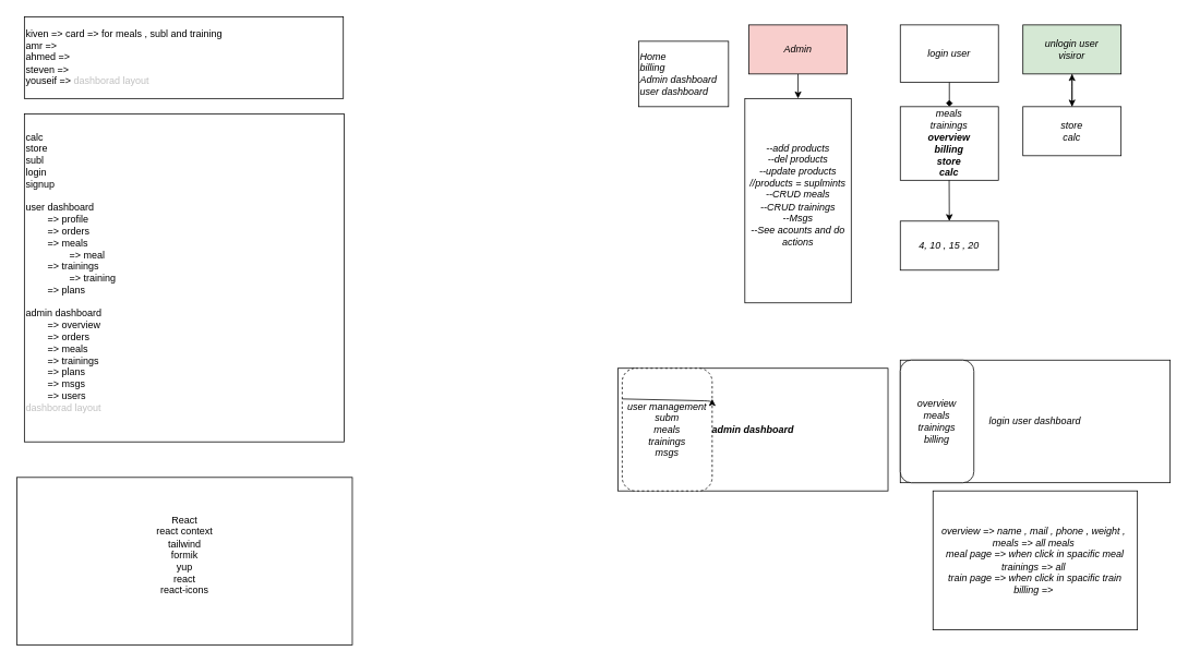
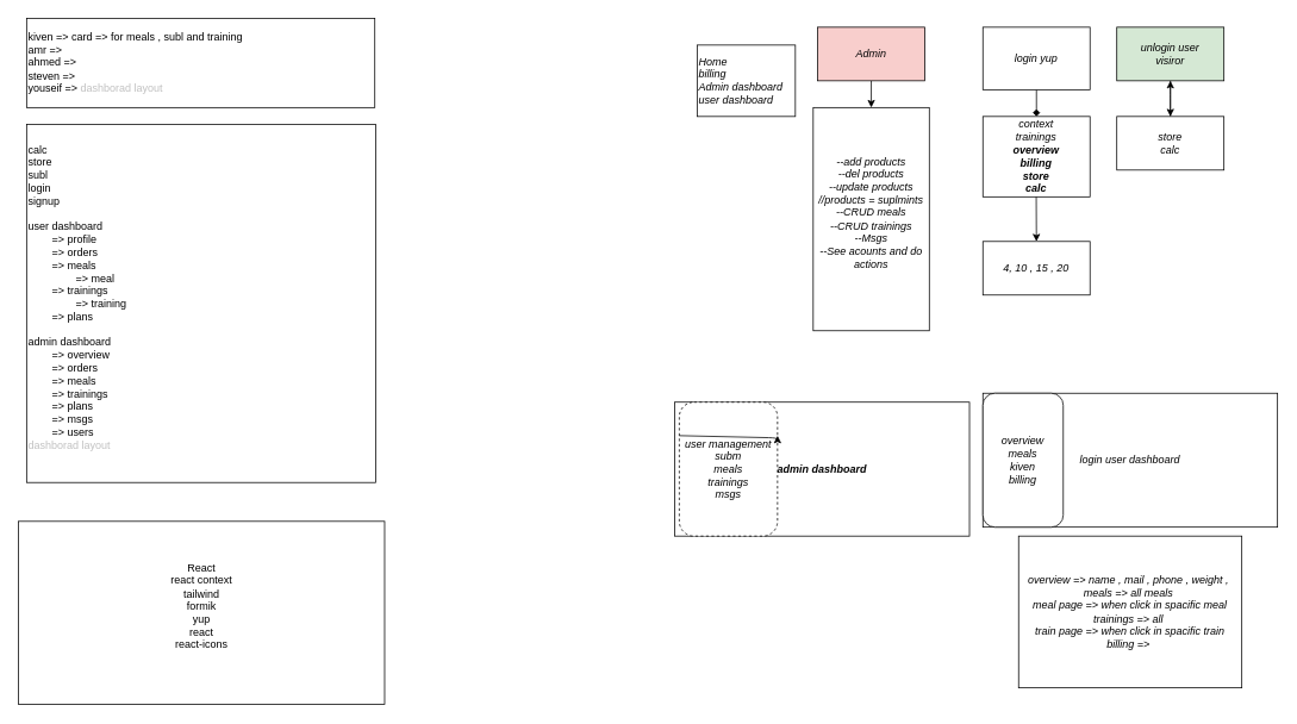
  <mxCell id="0" />
  <mxCell id="1" parent="0" />
  <mxCell id="2" value="admin dashboard" style="rounded=0;whiteSpace=wrap;html=1;fontStyle=3" parent="1" vertex="1"><mxGeometry x="755" y="450" width="330" height="150" as="geometry" /></mxCell>
  <mxCell id="3" value="Home&lt;br&gt;billing&lt;br&gt;Admin dashboard&lt;br&gt;user dashboard" style="rounded=0;whiteSpace=wrap;html=1;align=left;fontStyle=2" parent="1" vertex="1"><mxGeometry x="780" y="50" width="110" height="80" as="geometry" /></mxCell>
  <mxCell id="4" style="edgeStyle=none;html=1;exitX=0.5;exitY=1;exitDx=0;exitDy=0;entryX=0.5;entryY=0;entryDx=0;entryDy=0;" parent="1" source="5" target="8" edge="1"><mxGeometry relative="1" as="geometry" /></mxCell>
  <mxCell id="5" value="Admin" style="rounded=0;whiteSpace=wrap;html=1;fontStyle=2;fillColor=#f8cecc;" parent="1" vertex="1"><mxGeometry x="915" y="30" width="120" height="60" as="geometry" /></mxCell>
  <mxCell id="6" style="edgeStyle=none;html=1;exitX=0.5;exitY=1;exitDx=0;exitDy=0;entryX=0.5;entryY=0;entryDx=0;entryDy=0;endArrow=diamond;" parent="1" source="7" target="10" edge="1"><mxGeometry relative="1" as="geometry"><mxPoint x="1300" y="90" as="sourcePoint" /><mxPoint x="1300" y="120" as="targetPoint" /></mxGeometry></mxCell>
- <mxCell id="7" value="login user" style="rounded=0;whiteSpace=wrap;html=1;fontStyle=2" parent="1" vertex="1"><mxGeometry x="1100" y="30" width="120" height="70" as="geometry" /></mxCell>
+ <mxCell id="7" value="login yup" style="rounded=0;whiteSpace=wrap;html=1;fontStyle=2" parent="1" vertex="1"><mxGeometry x="1100" y="30" width="120" height="70" as="geometry" /></mxCell>
  <mxCell id="8" value="&lt;font style=&quot;color: light-dark(rgb(0, 0, 0), rgb(255, 255, 255));&quot;&gt;&lt;font style=&quot;&quot;&gt;--add products&lt;br&gt;&lt;span&gt;--del products&lt;br&gt;&lt;/span&gt;&lt;/font&gt;&lt;span&gt;&lt;font style=&quot;&quot;&gt;--update products&lt;br&gt;//products = suplmints&lt;br&gt;&lt;/font&gt;--CRUD meals&lt;br&gt;--CRUD trainings&lt;br&gt;--Msgs&lt;br&gt;--See acounts and do actions&lt;br&gt;&lt;/span&gt;&lt;/font&gt;&lt;div&gt;&lt;span style=&quot;color: rgb(255, 255, 255);&quot;&gt;&lt;br&gt;&lt;/span&gt;&lt;/div&gt;" style="rounded=0;whiteSpace=wrap;html=1;fontStyle=2" parent="1" vertex="1"><mxGeometry x="910" y="120" width="130" height="250" as="geometry" /></mxCell>
  <mxCell id="9" style="edgeStyle=none;html=1;exitX=0.5;exitY=1;exitDx=0;exitDy=0;entryX=0.5;entryY=0;entryDx=0;entryDy=0;" parent="1" target="11" edge="1"><mxGeometry relative="1" as="geometry"><mxPoint x="1159.62" y="190" as="sourcePoint" /><mxPoint x="1159.62" y="230" as="targetPoint" /></mxGeometry></mxCell>
- <mxCell id="10" value="meals&lt;br&gt;trainings&lt;br&gt;&lt;b&gt;overview&lt;br&gt;billing&lt;br&gt;store&lt;br&gt;calc&lt;/b&gt;" style="rounded=0;whiteSpace=wrap;html=1;fontStyle=2" parent="1" vertex="1"><mxGeometry x="1100" y="130" width="120" height="90" as="geometry" /></mxCell>
+ <mxCell id="10" value="context&lt;br&gt;trainings&lt;br&gt;&lt;b&gt;overview&lt;br&gt;billing&lt;br&gt;store&lt;br&gt;calc&lt;/b&gt;" style="rounded=0;whiteSpace=wrap;html=1;fontStyle=2" parent="1" vertex="1"><mxGeometry x="1100" y="130" width="120" height="90" as="geometry" /></mxCell>
  <mxCell id="11" value="4, 10 , 15 , 20" style="rounded=0;whiteSpace=wrap;html=1;fontStyle=2" parent="1" vertex="1"><mxGeometry x="1100" y="270" width="120" height="60" as="geometry" /></mxCell>
  <mxCell id="12" style="edgeStyle=none;html=1;exitX=0.5;exitY=1;exitDx=0;exitDy=0;entryX=0.5;entryY=0;entryDx=0;entryDy=0;" parent="1" source="13" target="15" edge="1"><mxGeometry relative="1" as="geometry" /></mxCell>
  <mxCell id="13" value="unlogin user&lt;br&gt;visiror" style="rounded=0;whiteSpace=wrap;html=1;fontStyle=2;fillColor=#d5e8d4;" parent="1" vertex="1"><mxGeometry x="1250" y="30" width="120" height="60" as="geometry" /></mxCell>
  <mxCell id="14" value="" style="edgeStyle=none;html=1;" parent="1" source="15" target="13" edge="1"><mxGeometry relative="1" as="geometry"><Array as="points"><mxPoint x="1310" y="100" /></Array></mxGeometry></mxCell>
  <mxCell id="15" value="store&lt;br&gt;calc" style="rounded=0;whiteSpace=wrap;html=1;fontStyle=2" parent="1" vertex="1"><mxGeometry x="1250" y="130" width="120" height="60" as="geometry" /></mxCell>
  <mxCell id="16" value="user management&lt;br&gt;subm&lt;br&gt;meals&lt;br&gt;trainings&lt;br&gt;msgs" style="rounded=1;whiteSpace=wrap;html=1;fontStyle=2;dashed=1;" parent="1" vertex="1"><mxGeometry x="760" y="450" width="110" height="150" as="geometry" /></mxCell>
  <mxCell id="17" value="login user dashboard" style="rounded=0;whiteSpace=wrap;html=1;fontStyle=2" parent="1" vertex="1"><mxGeometry x="1100" y="440" width="330" height="150" as="geometry" /></mxCell>
- <mxCell id="18" value="overview&lt;br&gt;meals&lt;br&gt;trainings&lt;br&gt;billing" style="rounded=1;whiteSpace=wrap;html=1;fontStyle=2" parent="1" vertex="1"><mxGeometry x="1100" y="440" width="90" height="150" as="geometry" /></mxCell>
+ <mxCell id="18" value="overview&lt;br&gt;meals&lt;br&gt;kiven&lt;br&gt;billing" style="rounded=1;whiteSpace=wrap;html=1;fontStyle=2" parent="1" vertex="1"><mxGeometry x="1100" y="440" width="90" height="150" as="geometry" /></mxCell>
  <mxCell id="19" value="&lt;font style=&quot;color: light-dark(rgb(0, 0, 0), rgb(255, 255, 255));&quot;&gt;&lt;span&gt;overview =&amp;gt; name , mail , phone , weight ,&amp;nbsp;&lt;/span&gt;&lt;br style=&quot;scrollbar-color: rgb(75, 75, 75) rgb(27, 29, 30);&quot;&gt;&lt;span&gt;meals =&amp;gt; all meals&amp;nbsp;&lt;/span&gt;&lt;br style=&quot;scrollbar-color: rgb(75, 75, 75) rgb(27, 29, 30);&quot;&gt;&lt;span&gt;meal page =&amp;gt; when click in spacific meal&lt;br&gt;trainings =&amp;gt; all&amp;nbsp;&lt;br&gt;&lt;/span&gt;&lt;span&gt;train page =&amp;gt; when click in spacific train&lt;br&gt;billing =&amp;gt;&amp;nbsp;&lt;/span&gt;&lt;/font&gt;&lt;span style=&quot;color: rgb(255, 255, 255);&quot;&gt;&lt;/span&gt;" style="rounded=0;whiteSpace=wrap;html=1;fontStyle=2" parent="1" vertex="1"><mxGeometry x="1140" y="600" width="250" height="170" as="geometry" /></mxCell>
  <mxCell id="20" style="edgeStyle=none;html=1;exitX=0;exitY=0.25;exitDx=0;exitDy=0;entryX=1;entryY=0.25;entryDx=0;entryDy=0;" parent="1" source="16" target="16" edge="1"><mxGeometry relative="1" as="geometry"><Array as="points"><mxPoint x="870" y="490" /></Array></mxGeometry></mxCell>
  <mxCell id="21" value="&lt;font style=&quot;&quot;&gt;&lt;font style=&quot;color: light-dark(rgb(0, 0, 0), rgb(255, 255, 255));&quot;&gt;kiven =&amp;gt; card =&amp;gt; for meals , subl and training&lt;/font&gt;&lt;br&gt;&lt;font style=&quot;color: light-dark(rgb(0, 0, 0), rgb(255, 255, 255));&quot;&gt;amr =&amp;gt;&lt;br&gt;&lt;/font&gt;&lt;font style=&quot;color: light-dark(rgb(0, 0, 0), rgb(255, 255, 255));&quot;&gt;ahmed =&amp;gt; &lt;span style=&quot;color: rgb(255, 255, 255);&quot;&gt;d&lt;/span&gt;&lt;br&gt;&lt;/font&gt;&lt;font style=&quot;color: light-dark(rgb(0, 0, 0), rgb(255, 255, 255));&quot;&gt;steven =&amp;gt;&amp;nbsp;&lt;br style=&quot;scrollbar-color: rgb(75, 75, 75) rgb(27, 29, 30);&quot;&gt;&lt;/font&gt;&lt;font style=&quot;color: light-dark(rgb(0, 0, 0), rgb(255, 255, 255));&quot;&gt;youseif =&amp;gt;&amp;nbsp;&lt;/font&gt;&lt;span style=&quot;color: rgb(192, 192, 192);&quot;&gt;dashborad layout&lt;/span&gt;&lt;/font&gt;" style="rounded=0;whiteSpace=wrap;html=1;align=left;" vertex="1" parent="1"><mxGeometry x="29" y="20" width="390" height="100" as="geometry" /></mxCell>
  <mxCell id="22" value="&lt;font style=&quot;color: light-dark(rgb(0, 0, 0), rgb(255, 255, 255));&quot;&gt;calc&amp;nbsp;&lt;br&gt;store&lt;br&gt;subl&lt;br&gt;login&lt;br&gt;signup&lt;br&gt;&lt;br&gt;&lt;/font&gt;&lt;div&gt;&lt;font style=&quot;color: light-dark(rgb(0, 0, 0), rgb(255, 255, 255));&quot;&gt;user dashboard&amp;nbsp;&lt;br&gt;&lt;span style=&quot;white-space: pre;&quot;&gt;&#09;&lt;/span&gt;=&amp;gt; profile&lt;br&gt;&lt;span style=&quot;white-space: pre;&quot;&gt;&#09;&lt;/span&gt;=&amp;gt; orders&lt;br&gt;&lt;span style=&quot;white-space: pre;&quot;&gt;&#09;&lt;/span&gt;=&amp;gt; meals&lt;br&gt;&lt;span style=&quot;white-space: pre;&quot;&gt;&#09;&lt;/span&gt;&lt;span style=&quot;white-space: pre;&quot;&gt;&#09;&lt;/span&gt;=&amp;gt; meal&lt;br&gt;&lt;span style=&quot;white-space: pre;&quot;&gt;&#09;&lt;/span&gt;=&amp;gt; trainings&lt;br&gt;&lt;span style=&quot;white-space: pre;&quot;&gt;&#09;&lt;/span&gt;&lt;span style=&quot;white-space: pre;&quot;&gt;&#09;&lt;/span&gt;=&amp;gt; training&lt;br&gt;&lt;span style=&quot;white-space: pre;&quot;&gt;&#09;&lt;/span&gt;=&amp;gt; plans&lt;br&gt;&lt;br&gt;&lt;/font&gt;&lt;font style=&quot;&quot;&gt;&lt;font style=&quot;color: light-dark(rgb(0, 0, 0), rgb(255, 255, 255));&quot;&gt;&lt;span&gt;admin dashboard&amp;nbsp;&lt;/span&gt;&lt;br style=&quot;scrollbar-color: rgb(75, 75, 75) rgb(27, 29, 30);&quot;&gt;&lt;span style=&quot;scrollbar-color: rgb(75, 75, 75) rgb(27, 29, 30); white-space: pre;&quot;&gt;&#09;&lt;/span&gt;&lt;span&gt;=&amp;gt; overview&lt;/span&gt;&lt;br style=&quot;scrollbar-color: rgb(75, 75, 75) rgb(27, 29, 30);&quot;&gt;&lt;span style=&quot;scrollbar-color: rgb(75, 75, 75) rgb(27, 29, 30); white-space: pre;&quot;&gt;&#09;&lt;/span&gt;&lt;span&gt;=&amp;gt; orders&lt;/span&gt;&lt;br style=&quot;scrollbar-color: rgb(75, 75, 75) rgb(27, 29, 30);&quot;&gt;&lt;span style=&quot;scrollbar-color: rgb(75, 75, 75) rgb(27, 29, 30); white-space: pre;&quot;&gt;&#09;&lt;/span&gt;&lt;span&gt;=&amp;gt; meals&lt;/span&gt;&lt;br style=&quot;scrollbar-color: rgb(75, 75, 75) rgb(27, 29, 30);&quot;&gt;&lt;span style=&quot;scrollbar-color: rgb(75, 75, 75) rgb(27, 29, 30); white-space: pre;&quot;&gt;&#09;&lt;/span&gt;&lt;span&gt;=&amp;gt; trainings&lt;/span&gt;&lt;br style=&quot;scrollbar-color: rgb(75, 75, 75) rgb(27, 29, 30);&quot;&gt;&lt;span style=&quot;scrollbar-color: rgb(75, 75, 75) rgb(27, 29, 30); white-space: pre;&quot;&gt;&#09;&lt;/span&gt;&lt;/font&gt;&lt;span&gt;&lt;font style=&quot;color: light-dark(rgb(0, 0, 0), rgb(255, 255, 255));&quot;&gt;=&amp;gt; plans&lt;br&gt;&lt;span style=&quot;white-space: pre;&quot;&gt;&#09;&lt;/span&gt;=&amp;gt; msgs&lt;br&gt;&lt;span style=&quot;white-space: pre;&quot;&gt;&#09;&lt;/span&gt;=&amp;gt; users&lt;br&gt;&lt;/font&gt;&lt;/span&gt;&lt;span style=&quot;color: rgb(192, 192, 192);&quot;&gt;dashborad layout&lt;/span&gt;&lt;span&gt;&lt;br&gt;&lt;br&gt;&lt;/span&gt;&lt;/font&gt;&lt;/div&gt;" style="rounded=0;whiteSpace=wrap;html=1;align=left;" vertex="1" parent="1"><mxGeometry x="29" y="139" width="391" height="401" as="geometry" /></mxCell>
  <mxCell id="23" value="React&lt;br&gt;react context&lt;br&gt;tailwind&lt;div&gt;formik&lt;br&gt;yup&lt;br&gt;react&lt;br&gt;react-icons&lt;br&gt;&lt;br&gt;&lt;/div&gt;" style="rounded=0;whiteSpace=wrap;html=1;" vertex="1" parent="1"><mxGeometry x="20" y="583.5" width="410" height="205" as="geometry" /></mxCell>
